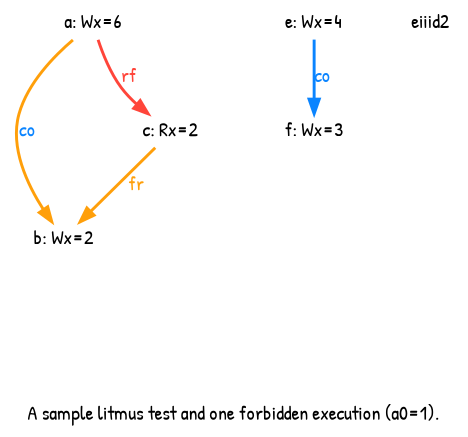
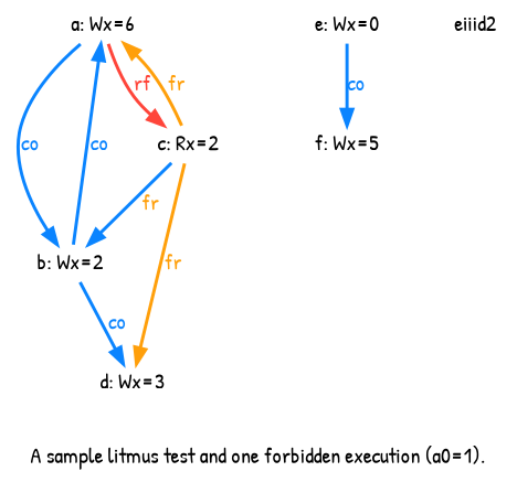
  digraph {
    fontname="Patrick Hand"
    label="A sample litmus test and one forbidden execution (a0=1)."
    splines=spline
    node [fixedsize=false fontname="Patrick Hand" fontsize=14 shape=none]
    edge [arrowsize=1.000000 color="#0A84FF" fontname="Patrick Hand" fontsize=14 penwidth=2.000000]
    n1 [height=0.222222 label="a: Wx=6" width=1.111112]
    n2 [height=0.222222 label="b: Wx=2" width=1.111112]
    n3 [height=0.222222 label="c: Rx=2" width=1.111112]
-   n5 [height=0.222222 label="e: Wx=4" width=1.111112]
-   n6 [height=0.222222 label="f: Wx=3" width=1.111112]
+   n4 [height=0.222222 label="d: Wx=3" width=1.111112]
+   n5 [height=0.222222 label="e: Wx=0" width=1.111112]
+   n6 [height=0.222222 label="f: Wx=5" width=1.111112]
    n7 [height=0.1 label=eiiid2 width=0.05 fixedsize="" fontsize=""]
-   n1 -> n2 [color="#FF9F0A" label=<<font color="#0A84FF">co</font>>]
+   n1 -> n2 [label=<<font color="#0A84FF">co</font>>]
    n1 -> n3 [color="#FF453A" label=<<font color="#FF453A">rf</font>>]
-   n3 -> n2 [color="#FF9F0A" label=<<font color="#FF9F0A">fr</font>>]
+   n2 -> n1 [label=<<font color="#0A84FF">co</font>>]
+   n2 -> n4 [label=<<font color="#0A84FF">co</font>>]
+   n3 -> n1 [color="#FF9F0A" label=<<font color="#FF9F0A">fr</font>>]
+   n3 -> n2 [label=<<font color="#FF9F0A">fr</font>>]
+   n3 -> n4 [color="#FF9F0A" label=<<font color="#FF9F0A">fr</font>>]
    n5 -> n6 [label=<<font color="#0A84FF">co</font>>]
  }
